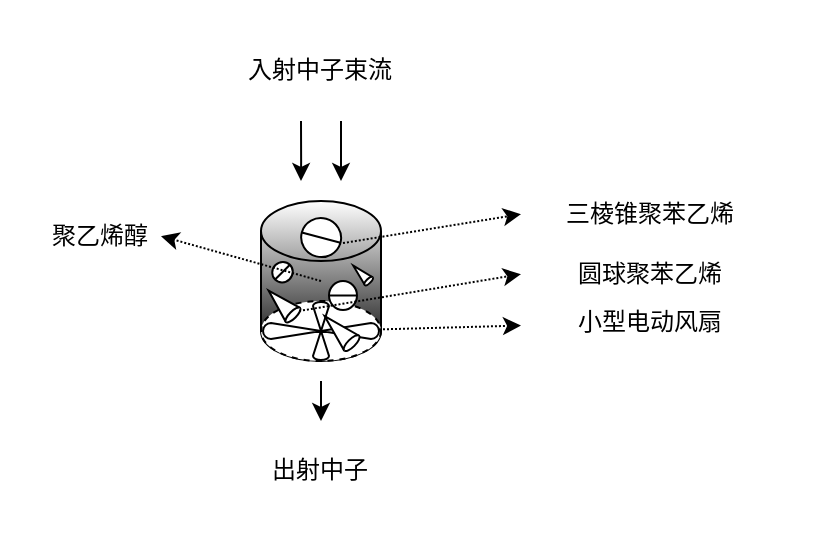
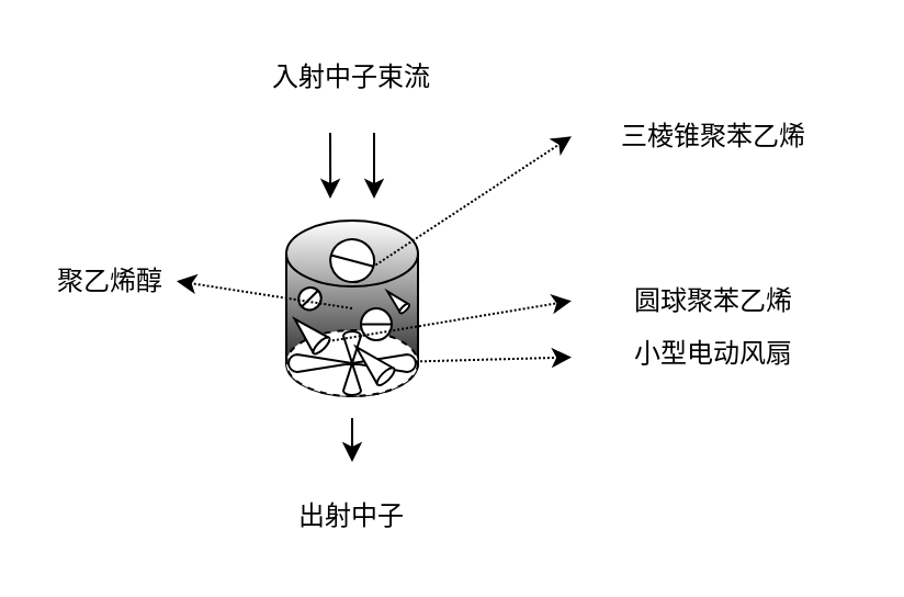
  <mxCell id="0" />
  <mxCell id="1" parent="0" />
  <mxCell id="2" value="" style="shape=cylinder3;whiteSpace=wrap;html=1;boundedLbl=1;backgroundOutline=1;size=15;fillStyle=dots;gradientColor=default;textOpacity=90;" vertex="1" parent="1"><mxGeometry x="130" y="100" width="60" height="80" as="geometry" /></mxCell>
  <mxCell id="3" value="" style="ellipse;whiteSpace=wrap;html=1;dashed=1;textOpacity=90;" vertex="1" parent="1"><mxGeometry x="130" y="150" width="60" height="30" as="geometry" /></mxCell>
  <mxCell id="4" value="" style="verticalLabelPosition=bottom;outlineConnect=0;align=center;dashed=0;html=1;verticalAlign=top;shape=mxgraph.pid.misc.fan_2;textOpacity=90;" vertex="1" parent="1"><mxGeometry x="131" y="161" width="58" height="8" as="geometry" /></mxCell>
  <mxCell id="5" value="" style="verticalLabelPosition=bottom;outlineConnect=0;align=center;dashed=0;html=1;verticalAlign=top;shape=mxgraph.pid.misc.fan_2;rotation=90;textOpacity=90;" vertex="1" parent="1"><mxGeometry x="145.5" y="161" width="29" height="8" as="geometry" /></mxCell>
  <mxCell id="6" value="" style="verticalLabelPosition=bottom;verticalAlign=top;html=1;shape=mxgraph.basic.cone;rotation=-45;textOpacity=90;" vertex="1" parent="1"><mxGeometry x="135.5" y="142" width="10" height="19" as="geometry" /></mxCell>
  <mxCell id="7" value="" style="verticalLabelPosition=bottom;verticalAlign=top;html=1;shape=mxgraph.basic.cone;rotation=-45;textOpacity=90;" vertex="1" parent="1"><mxGeometry x="164" y="154.5" width="10.5" height="21" as="geometry" /></mxCell>
  <mxCell id="8" value="" style="verticalLabelPosition=bottom;verticalAlign=top;html=1;shape=mxgraph.basic.cone;rotation=-45;textOpacity=90;" vertex="1" parent="1"><mxGeometry x="177.63" y="130.57" width="5.5" height="12" as="geometry" /></mxCell>
  <mxCell id="9" value="" style="shape=lineEllipse;perimeter=ellipsePerimeter;whiteSpace=wrap;html=1;backgroundOutline=1;rotation=15;textOpacity=90;" vertex="1" parent="1"><mxGeometry x="150.07" y="108.58" width="20" height="19.43" as="geometry" /></mxCell>
  <mxCell id="10" value="" style="shape=lineEllipse;perimeter=ellipsePerimeter;whiteSpace=wrap;html=1;backgroundOutline=1;textOpacity=90;" vertex="1" parent="1"><mxGeometry x="164" y="140" width="14" height="14.5" as="geometry" /></mxCell>
  <mxCell id="11" value="" style="shape=lineEllipse;perimeter=ellipsePerimeter;whiteSpace=wrap;html=1;backgroundOutline=1;rotation=-45;textOpacity=90;" vertex="1" parent="1"><mxGeometry x="135.5" y="130.57" width="10.5" height="10" as="geometry" /></mxCell>
  <mxCell id="12" value="" style="endArrow=classic;html=1;rounded=0;" edge="1" parent="1"><mxGeometry width="50" height="50" relative="1" as="geometry"><mxPoint x="160" y="190" as="sourcePoint" /><mxPoint x="160" y="210" as="targetPoint" /></mxGeometry></mxCell>
  <mxCell id="13" value="" style="endArrow=classic;html=1;rounded=0;" edge="1" parent="1"><mxGeometry width="50" height="50" relative="1" as="geometry"><mxPoint x="150" y="60" as="sourcePoint" /><mxPoint x="150" y="90" as="targetPoint" /><Array as="points"><mxPoint x="150.07" y="80" /></Array></mxGeometry></mxCell>
  <mxCell id="14" value="" style="endArrow=classic;html=1;rounded=0;" edge="1" parent="1"><mxGeometry width="50" height="50" relative="1" as="geometry"><mxPoint x="170" y="60" as="sourcePoint" /><mxPoint x="170" y="90" as="targetPoint" /></mxGeometry></mxCell>
- <mxCell id="15" value="&lt;font style=&quot;font-size: 12px;&quot;&gt;三棱锥聚苯乙烯&lt;/font&gt;" style="text;strokeColor=none;align=center;fillColor=none;html=1;verticalAlign=middle;whiteSpace=wrap;rounded=0;" vertex="1" parent="1"><mxGeometry x="260" y="91.57" width="130" height="30" as="geometry" /></mxCell>
+ <mxCell id="15" value="&lt;font style=&quot;font-size: 12px;&quot;&gt;三棱锥聚苯乙烯&lt;/font&gt;" style="text;strokeColor=none;align=center;fillColor=none;html=1;verticalAlign=middle;whiteSpace=wrap;rounded=0;" vertex="1" parent="1"><mxGeometry x="260" y="46.57" width="130" height="30" as="geometry" /></mxCell>
  <mxCell id="16" value="&lt;font style=&quot;font-size: 12px;&quot;&gt;入射中子束流&lt;/font&gt;" style="text;strokeColor=none;align=center;fillColor=none;html=1;verticalAlign=middle;whiteSpace=wrap;rounded=0;" vertex="1" parent="1"><mxGeometry x="100" y="20" width="120" height="30" as="geometry" /></mxCell>
  <mxCell id="17" value="" style="endArrow=classic;html=1;rounded=0;exitX=0.972;exitY=0.533;exitDx=0;exitDy=0;exitPerimeter=0;entryX=0;entryY=0.5;entryDx=0;entryDy=0;dashed=1;dashPattern=1 1;" edge="1" parent="1" source="9" target="15"><mxGeometry width="50" height="50" relative="1" as="geometry"><mxPoint x="160" y="170" as="sourcePoint" /><mxPoint x="240" y="110" as="targetPoint" /></mxGeometry></mxCell>
  <mxCell id="18" value="" style="endArrow=classic;html=1;rounded=0;exitX=0.855;exitY=0.947;exitDx=0;exitDy=0;exitPerimeter=0;entryX=0;entryY=0.5;entryDx=0;entryDy=0;dashed=1;dashPattern=1 1;" edge="1" parent="1" source="6" target="19"><mxGeometry width="50" height="50" relative="1" as="geometry"><mxPoint x="145.5" y="137.07" as="sourcePoint" /><mxPoint x="240" y="140" as="targetPoint" /></mxGeometry></mxCell>
  <mxCell id="19" value="&lt;font style=&quot;font-size: 12px;&quot;&gt;圆球聚苯乙烯&lt;/font&gt;" style="text;strokeColor=none;align=center;fillColor=none;html=1;verticalAlign=middle;whiteSpace=wrap;rounded=0;" vertex="1" parent="1"><mxGeometry x="260" y="121.57" width="130" height="30" as="geometry" /></mxCell>
  <mxCell id="20" value="" style="endArrow=classic;html=1;rounded=0;dashed=1;dashPattern=1 1;" edge="1" parent="1" source="4" target="21"><mxGeometry width="50" height="50" relative="1" as="geometry"><mxPoint x="190" y="190" as="sourcePoint" /><mxPoint x="240" y="170" as="targetPoint" /></mxGeometry></mxCell>
  <mxCell id="21" value="&lt;font style=&quot;font-size: 12px;&quot;&gt;小型电动风扇&lt;/font&gt;" style="text;strokeColor=none;align=center;fillColor=none;html=1;verticalAlign=middle;whiteSpace=wrap;rounded=0;" vertex="1" parent="1"><mxGeometry x="260" y="145.5" width="130" height="30" as="geometry" /></mxCell>
  <mxCell id="22" value="&lt;font style=&quot;font-size: 12px;&quot;&gt;出射中子&lt;/font&gt;" style="text;strokeColor=none;align=center;fillColor=none;html=1;verticalAlign=middle;whiteSpace=wrap;rounded=0;" vertex="1" parent="1"><mxGeometry x="100" y="220" width="120" height="30" as="geometry" /></mxCell>
- <mxCell id="23" value="聚乙烯醇" style="text;strokeColor=none;align=center;fillColor=none;html=1;verticalAlign=middle;whiteSpace=wrap;rounded=0;" vertex="1" parent="1"><mxGeometry x="20" y="102.57" width="60" height="30" as="geometry" /></mxCell>
+ <mxCell id="23" value="聚乙烯醇" style="text;strokeColor=none;align=center;fillColor=none;html=1;verticalAlign=middle;whiteSpace=wrap;rounded=0;" vertex="1" parent="1"><mxGeometry x="20" y="112.57" width="60" height="30" as="geometry" /></mxCell>
  <mxCell id="24" value="" style="endArrow=classic;html=1;rounded=0;entryX=1;entryY=0.5;entryDx=0;entryDy=0;exitX=0.5;exitY=0.5;exitDx=0;exitDy=0;exitPerimeter=0;dashed=1;dashPattern=1 1;" edge="1" parent="1" source="2" target="23"><mxGeometry width="50" height="50" relative="1" as="geometry"><mxPoint x="130" y="140" as="sourcePoint" /><mxPoint x="230" y="100" as="targetPoint" /></mxGeometry></mxCell>
